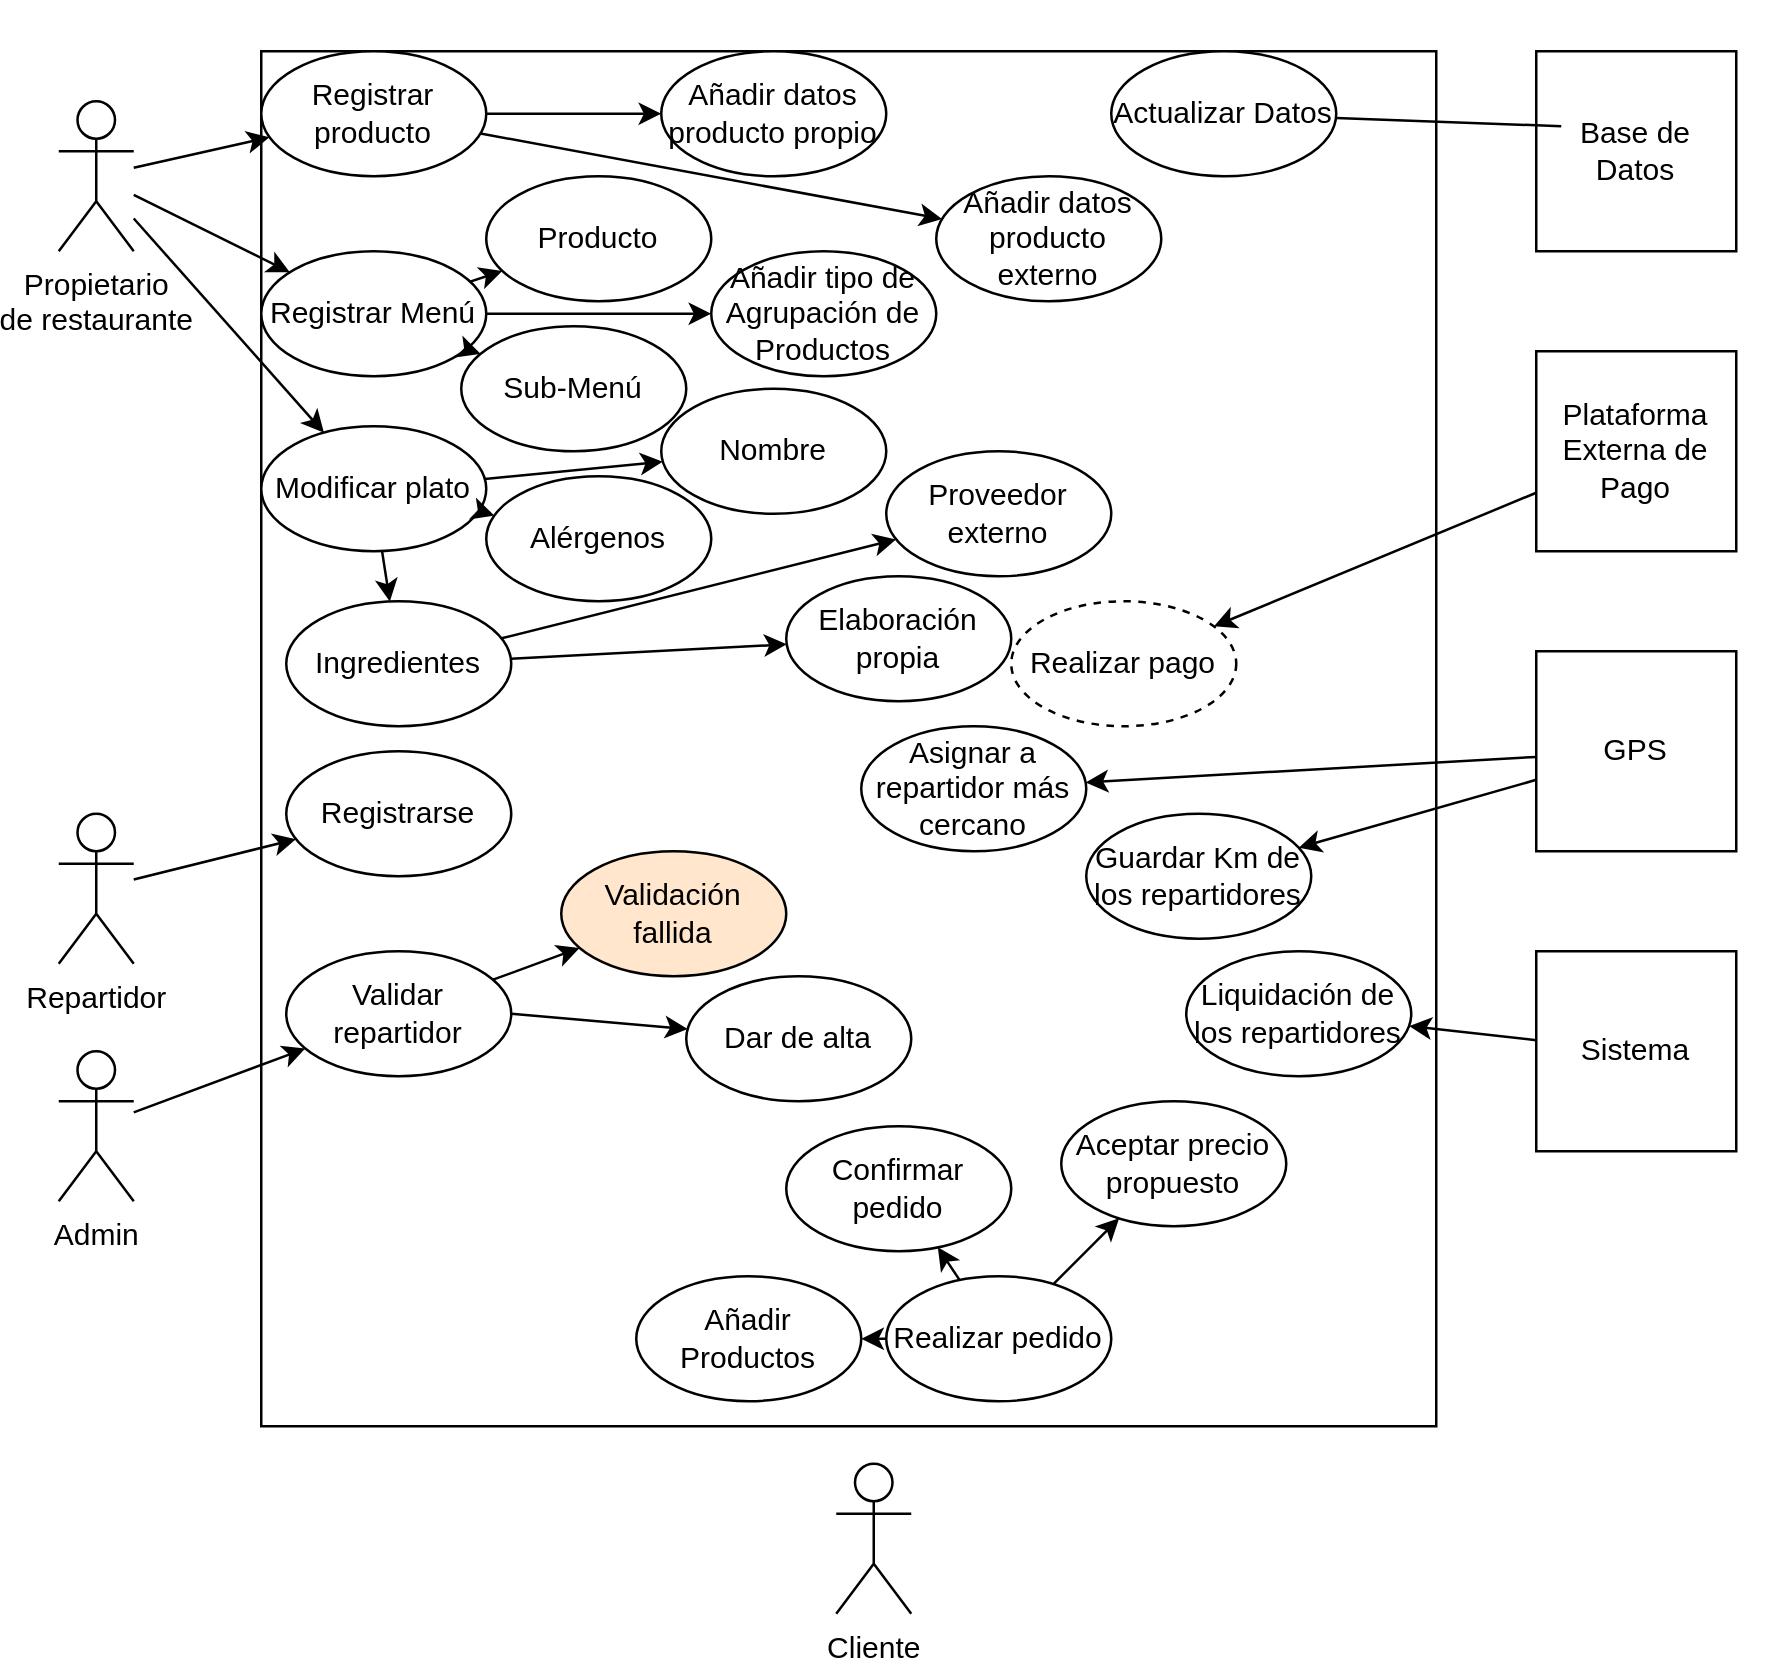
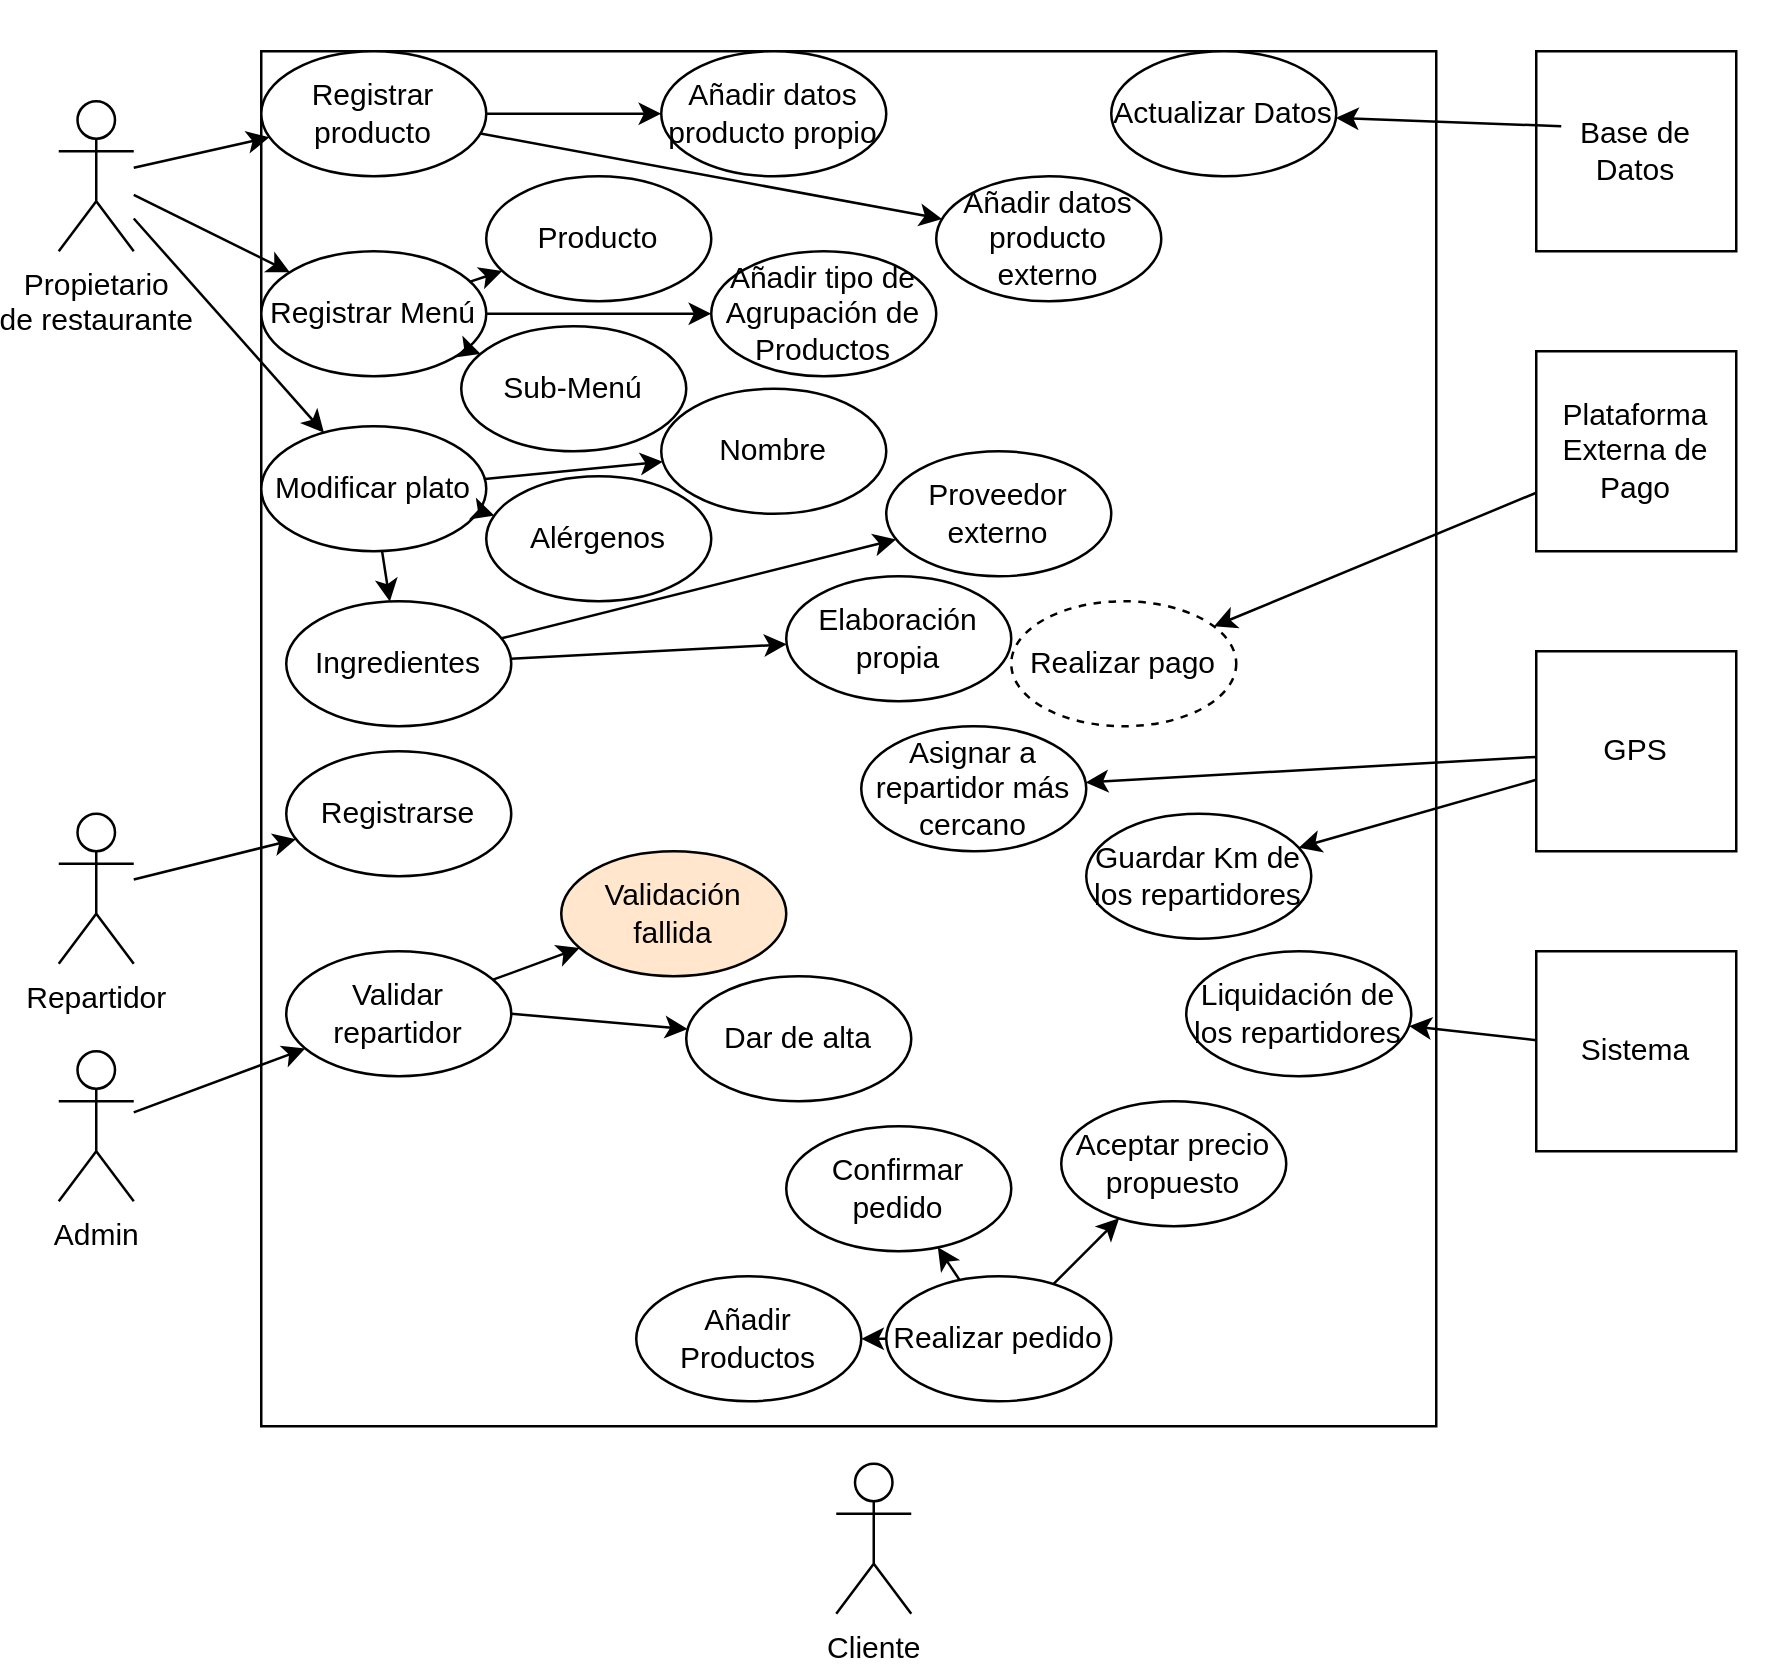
  <mxCell id="0" />
  <mxCell id="1" parent="0" />
  <mxCell id="2" value="Propietario &lt;br&gt;de restaurante" style="shape=umlActor;verticalLabelPosition=bottom;labelBackgroundColor=#ffffff;verticalAlign=top;html=1;outlineConnect=0;" vertex="1" parent="1"><mxGeometry x="20" y="40" width="30" height="60" as="geometry" /></mxCell>
  <mxCell id="3" value="Cliente" style="shape=umlActor;verticalLabelPosition=bottom;labelBackgroundColor=#ffffff;verticalAlign=top;html=1;outlineConnect=0;" vertex="1" parent="1"><mxGeometry x="331" y="585" width="30" height="60" as="geometry" /></mxCell>
  <mxCell id="4" value="Repartidor" style="shape=umlActor;verticalLabelPosition=bottom;labelBackgroundColor=#ffffff;verticalAlign=top;html=1;outlineConnect=0;" vertex="1" parent="1"><mxGeometry x="20" y="325" width="30" height="60" as="geometry" /></mxCell>
  <mxCell id="5" value="Admin" style="shape=umlActor;verticalLabelPosition=bottom;labelBackgroundColor=#ffffff;verticalAlign=top;html=1;outlineConnect=0;" vertex="1" parent="1"><mxGeometry x="20" y="420" width="30" height="60" as="geometry" /></mxCell>
  <mxCell id="6" value="" style="rounded=0;whiteSpace=wrap;html=1;" vertex="1" parent="1"><mxGeometry x="101" y="20" width="470" height="550" as="geometry" /></mxCell>
  <mxCell id="7" value="Base de Datos" style="whiteSpace=wrap;html=1;aspect=fixed;" vertex="1" parent="1"><mxGeometry x="611" y="20" width="80" height="80" as="geometry" /></mxCell>
  <mxCell id="8" value="Plataforma Externa de Pago" style="whiteSpace=wrap;html=1;aspect=fixed;" vertex="1" parent="1"><mxGeometry x="611" y="140" width="80" height="80" as="geometry" /></mxCell>
  <mxCell id="9" value="Sistema" style="whiteSpace=wrap;html=1;aspect=fixed;" vertex="1" parent="1"><mxGeometry x="611" y="380" width="80" height="80" as="geometry" /></mxCell>
  <mxCell id="10" value="Modificar plato" style="ellipse;whiteSpace=wrap;html=1;" vertex="1" parent="1"><mxGeometry x="101" y="170" width="90" height="50" as="geometry" /></mxCell>
  <mxCell id="11" value="Alérgenos" style="ellipse;whiteSpace=wrap;html=1;" vertex="1" parent="1"><mxGeometry x="191" y="190" width="90" height="50" as="geometry" /></mxCell>
  <mxCell id="12" value="Ingredientes" style="ellipse;whiteSpace=wrap;html=1;" vertex="1" parent="1"><mxGeometry x="111" y="240" width="90" height="50" as="geometry" /></mxCell>
  <mxCell id="13" value="Nombre" style="ellipse;whiteSpace=wrap;html=1;" vertex="1" parent="1"><mxGeometry x="261" y="155" width="90" height="50" as="geometry" /></mxCell>
  <mxCell id="14" value="Proveedor externo" style="ellipse;whiteSpace=wrap;html=1;" vertex="1" parent="1"><mxGeometry x="351" y="180" width="90" height="50" as="geometry" /></mxCell>
  <mxCell id="15" value="Elaboración propia" style="ellipse;whiteSpace=wrap;html=1;" vertex="1" parent="1"><mxGeometry x="311" y="230" width="90" height="50" as="geometry" /></mxCell>
  <mxCell id="16" value="Confirmar pedido" style="ellipse;whiteSpace=wrap;html=1;" vertex="1" parent="1"><mxGeometry x="311" y="450" width="90" height="50" as="geometry" /></mxCell>
  <mxCell id="17" value="Asignar a repartidor más cercano" style="ellipse;whiteSpace=wrap;html=1;" vertex="1" parent="1"><mxGeometry x="341" y="290" width="90" height="50" as="geometry" /></mxCell>
  <mxCell id="18" value="Realizar pedido" style="ellipse;whiteSpace=wrap;html=1;" vertex="1" parent="1"><mxGeometry x="351" y="510" width="90" height="50" as="geometry" /></mxCell>
  <mxCell id="19" value="Realizar pago" style="ellipse;whiteSpace=wrap;html=1;dashed=1;" vertex="1" parent="1"><mxGeometry x="401" y="240" width="90" height="50" as="geometry" /></mxCell>
  <mxCell id="20" value="Aceptar precio propuesto" style="ellipse;whiteSpace=wrap;html=1;" vertex="1" parent="1"><mxGeometry x="421" y="440" width="90" height="50" as="geometry" /></mxCell>
  <mxCell id="21" value="Registrarse" style="ellipse;whiteSpace=wrap;html=1;" vertex="1" parent="1"><mxGeometry x="111" y="300" width="90" height="50" as="geometry" /></mxCell>
  <mxCell id="22" value="Dar de alta" style="ellipse;whiteSpace=wrap;html=1;" vertex="1" parent="1"><mxGeometry x="271" y="390" width="90" height="50" as="geometry" /></mxCell>
  <mxCell id="23" value="Validar repartidor" style="ellipse;whiteSpace=wrap;html=1;" vertex="1" parent="1"><mxGeometry x="111" y="380" width="90" height="50" as="geometry" /></mxCell>
  <mxCell id="24" value="Validación fallida" style="ellipse;whiteSpace=wrap;html=1;fillColor=#ffe6cc;" vertex="1" parent="1"><mxGeometry x="221" y="340" width="90" height="50" as="geometry" /></mxCell>
  <mxCell id="25" value="Registrar Menú" style="ellipse;whiteSpace=wrap;html=1;" vertex="1" parent="1"><mxGeometry x="101" y="100" width="90" height="50" as="geometry" /></mxCell>
  <mxCell id="26" value="Añadir Productos" style="ellipse;whiteSpace=wrap;html=1;" vertex="1" parent="1"><mxGeometry x="251" y="510" width="90" height="50" as="geometry" /></mxCell>
  <mxCell id="27" value="Añadir tipo de Agrupación de Productos" style="ellipse;whiteSpace=wrap;html=1;" vertex="1" parent="1"><mxGeometry x="281" y="100" width="90" height="50" as="geometry" /></mxCell>
  <mxCell id="28" value="Sub-Menú" style="ellipse;whiteSpace=wrap;html=1;" vertex="1" parent="1"><mxGeometry x="181" y="130" width="90" height="50" as="geometry" /></mxCell>
  <mxCell id="29" value="Producto" style="ellipse;whiteSpace=wrap;html=1;" vertex="1" parent="1"><mxGeometry x="191" y="70" width="90" height="50" as="geometry" /></mxCell>
  <mxCell id="30" value="Registrar producto" style="ellipse;whiteSpace=wrap;html=1;" vertex="1" parent="1"><mxGeometry x="101" y="20" width="90" height="50" as="geometry" /></mxCell>
  <mxCell id="31" value="GPS" style="whiteSpace=wrap;html=1;aspect=fixed;" vertex="1" parent="1"><mxGeometry x="611" y="260" width="80" height="80" as="geometry" /></mxCell>
  <mxCell id="32" value="Guardar Km de los repartidores" style="ellipse;whiteSpace=wrap;html=1;" vertex="1" parent="1"><mxGeometry x="431" y="325" width="90" height="50" as="geometry" /></mxCell>
  <mxCell id="33" value="Liquidación de los repartidores" style="ellipse;whiteSpace=wrap;html=1;" vertex="1" parent="1"><mxGeometry x="471" y="380" width="90" height="50" as="geometry" /></mxCell>
  <mxCell id="34" value="" style="endArrow=classic;html=1;" edge="1" parent="1" source="10" target="11"><mxGeometry width="50" height="50" relative="1" as="geometry"><mxPoint x="351" y="300" as="sourcePoint" /><mxPoint x="401" y="250" as="targetPoint" /></mxGeometry></mxCell>
  <mxCell id="35" value="" style="endArrow=classic;html=1;" edge="1" parent="1" source="10" target="13"><mxGeometry width="50" height="50" relative="1" as="geometry"><mxPoint x="351" y="300" as="sourcePoint" /><mxPoint x="401" y="250" as="targetPoint" /></mxGeometry></mxCell>
  <mxCell id="36" value="Actualizar Datos" style="ellipse;whiteSpace=wrap;html=1;" vertex="1" parent="1"><mxGeometry x="441" y="20" width="90" height="50" as="geometry" /></mxCell>
  <mxCell id="37" value="" style="endArrow=classic;html=1;" edge="1" parent="1" source="10" target="12"><mxGeometry width="50" height="50" relative="1" as="geometry"><mxPoint x="351" y="300" as="sourcePoint" /><mxPoint x="401" y="250" as="targetPoint" /></mxGeometry></mxCell>
  <mxCell id="38" value="" style="endArrow=classic;html=1;" edge="1" parent="1" source="12" target="15"><mxGeometry width="50" height="50" relative="1" as="geometry"><mxPoint x="351" y="300" as="sourcePoint" /><mxPoint x="401" y="250" as="targetPoint" /></mxGeometry></mxCell>
  <mxCell id="39" value="" style="endArrow=classic;html=1;" edge="1" parent="1" source="12" target="14"><mxGeometry width="50" height="50" relative="1" as="geometry"><mxPoint x="351" y="300" as="sourcePoint" /><mxPoint x="401" y="250" as="targetPoint" /></mxGeometry></mxCell>
  <mxCell id="40" value="" style="endArrow=classic;html=1;" edge="1" parent="1" source="2" target="10"><mxGeometry width="50" height="50" relative="1" as="geometry"><mxPoint x="351" y="300" as="sourcePoint" /><mxPoint x="401" y="250" as="targetPoint" /></mxGeometry></mxCell>
- <mxCell id="41" value="" style="endArrow=none;html=1;exitX=0.125;exitY=0.375;exitDx=0;exitDy=0;exitPerimeter=0;" edge="1" parent="1" source="7" target="36"><mxGeometry width="50" height="50" relative="1" as="geometry"><mxPoint x="321" y="300" as="sourcePoint" /><mxPoint x="371" y="250" as="targetPoint" /></mxGeometry></mxCell>
+ <mxCell id="41" value="" style="endArrow=classic;html=1;exitX=0.125;exitY=0.375;exitDx=0;exitDy=0;exitPerimeter=0;" edge="1" parent="1" source="7" target="36"><mxGeometry width="50" height="50" relative="1" as="geometry"><mxPoint x="321" y="300" as="sourcePoint" /><mxPoint x="371" y="250" as="targetPoint" /></mxGeometry></mxCell>
  <mxCell id="42" value="Añadir datos producto propio" style="ellipse;whiteSpace=wrap;html=1;" vertex="1" parent="1"><mxGeometry x="261" y="20" width="90" height="50" as="geometry" /></mxCell>
  <mxCell id="43" value="Añadir datos producto externo" style="ellipse;whiteSpace=wrap;html=1;" vertex="1" parent="1"><mxGeometry x="371" y="70" width="90" height="50" as="geometry" /></mxCell>
  <mxCell id="44" value="" style="endArrow=classic;html=1;" edge="1" parent="1" source="30" target="42"><mxGeometry width="50" height="50" relative="1" as="geometry"><mxPoint x="321" y="300" as="sourcePoint" /><mxPoint x="371" y="250" as="targetPoint" /></mxGeometry></mxCell>
  <mxCell id="45" value="" style="endArrow=classic;html=1;" edge="1" parent="1" source="30" target="43"><mxGeometry width="50" height="50" relative="1" as="geometry"><mxPoint x="321" y="300" as="sourcePoint" /><mxPoint x="371" y="250" as="targetPoint" /></mxGeometry></mxCell>
  <mxCell id="46" value="" style="endArrow=classic;html=1;" edge="1" parent="1" source="2" target="30"><mxGeometry width="50" height="50" relative="1" as="geometry"><mxPoint x="321" y="300" as="sourcePoint" /><mxPoint x="371" y="250" as="targetPoint" /></mxGeometry></mxCell>
  <mxCell id="47" value="" style="endArrow=classic;html=1;" edge="1" parent="1" source="2" target="25"><mxGeometry width="50" height="50" relative="1" as="geometry"><mxPoint x="321" y="300" as="sourcePoint" /><mxPoint x="371" y="250" as="targetPoint" /></mxGeometry></mxCell>
  <mxCell id="48" value="" style="endArrow=classic;html=1;" edge="1" parent="1" source="25" target="28"><mxGeometry width="50" height="50" relative="1" as="geometry"><mxPoint x="321" y="300" as="sourcePoint" /><mxPoint x="371" y="250" as="targetPoint" /></mxGeometry></mxCell>
  <mxCell id="49" value="" style="endArrow=classic;html=1;" edge="1" parent="1" source="25" target="29"><mxGeometry width="50" height="50" relative="1" as="geometry"><mxPoint x="321" y="300" as="sourcePoint" /><mxPoint x="371" y="250" as="targetPoint" /></mxGeometry></mxCell>
  <mxCell id="50" value="" style="endArrow=classic;html=1;" edge="1" parent="1" source="25" target="27"><mxGeometry width="50" height="50" relative="1" as="geometry"><mxPoint x="321" y="300" as="sourcePoint" /><mxPoint x="371" y="250" as="targetPoint" /></mxGeometry></mxCell>
  <mxCell id="51" value="" style="endArrow=classic;html=1;" edge="1" parent="1" source="4" target="21"><mxGeometry width="50" height="50" relative="1" as="geometry"><mxPoint x="321" y="460" as="sourcePoint" /><mxPoint x="371" y="410" as="targetPoint" /></mxGeometry></mxCell>
  <mxCell id="52" value="" style="endArrow=classic;html=1;" edge="1" parent="1" source="5" target="23"><mxGeometry width="50" height="50" relative="1" as="geometry"><mxPoint x="321" y="460" as="sourcePoint" /><mxPoint x="371" y="410" as="targetPoint" /></mxGeometry></mxCell>
  <mxCell id="53" value="" style="endArrow=classic;html=1;exitX=1;exitY=0.5;exitDx=0;exitDy=0;" edge="1" parent="1" source="23" target="22"><mxGeometry width="50" height="50" relative="1" as="geometry"><mxPoint x="321" y="460" as="sourcePoint" /><mxPoint x="371" y="410" as="targetPoint" /></mxGeometry></mxCell>
  <mxCell id="54" value="" style="endArrow=classic;html=1;" edge="1" parent="1" source="23" target="24"><mxGeometry width="50" height="50" relative="1" as="geometry"><mxPoint x="321" y="460" as="sourcePoint" /><mxPoint x="371" y="410" as="targetPoint" /></mxGeometry></mxCell>
  <mxCell id="55" value="" style="endArrow=classic;html=1;" edge="1" parent="1" source="18" target="26"><mxGeometry width="50" height="50" relative="1" as="geometry"><mxPoint x="321" y="410" as="sourcePoint" /><mxPoint x="371" y="360" as="targetPoint" /></mxGeometry></mxCell>
  <mxCell id="56" value="" style="endArrow=classic;html=1;" edge="1" parent="1" source="18" target="16"><mxGeometry width="50" height="50" relative="1" as="geometry"><mxPoint x="321" y="410" as="sourcePoint" /><mxPoint x="371" y="360" as="targetPoint" /></mxGeometry></mxCell>
  <mxCell id="57" value="" style="endArrow=classic;html=1;" edge="1" parent="1" source="18" target="20"><mxGeometry width="50" height="50" relative="1" as="geometry"><mxPoint x="321" y="410" as="sourcePoint" /><mxPoint x="371" y="360" as="targetPoint" /></mxGeometry></mxCell>
  <mxCell id="58" value="" style="endArrow=classic;html=1;" edge="1" parent="1" source="31" target="17"><mxGeometry width="50" height="50" relative="1" as="geometry"><mxPoint x="321" y="350" as="sourcePoint" /><mxPoint x="371" y="300" as="targetPoint" /></mxGeometry></mxCell>
  <mxCell id="59" value="" style="endArrow=classic;html=1;" edge="1" parent="1" source="31" target="32"><mxGeometry width="50" height="50" relative="1" as="geometry"><mxPoint x="321" y="350" as="sourcePoint" /><mxPoint x="371" y="300" as="targetPoint" /></mxGeometry></mxCell>
  <mxCell id="60" value="" style="endArrow=classic;html=1;" edge="1" parent="1" source="9" target="33"><mxGeometry width="50" height="50" relative="1" as="geometry"><mxPoint x="321" y="350" as="sourcePoint" /><mxPoint x="371" y="300" as="targetPoint" /></mxGeometry></mxCell>
  <mxCell id="61" value="" style="endArrow=classic;html=1;" edge="1" parent="1" source="8" target="19"><mxGeometry width="50" height="50" relative="1" as="geometry"><mxPoint x="321" y="350" as="sourcePoint" /><mxPoint x="371" y="300" as="targetPoint" /></mxGeometry></mxCell>
